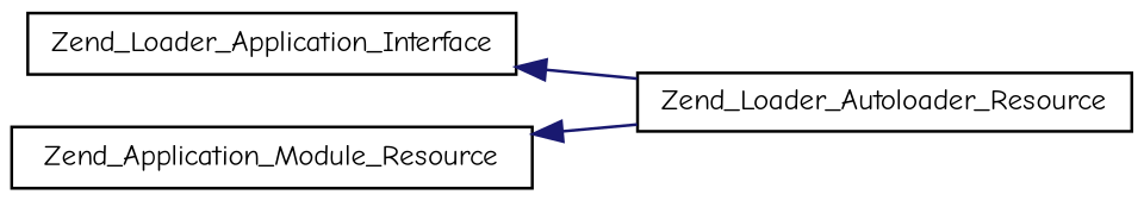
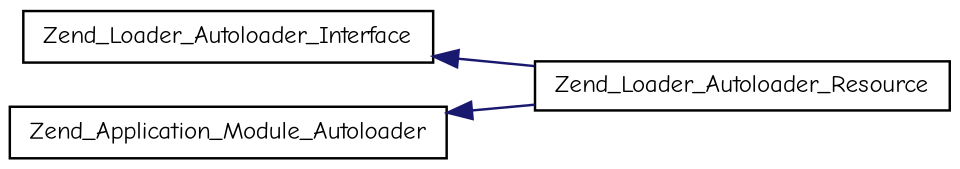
  digraph {
    fontname="Comic Neue"
    rankdir=LR
    node [color=black fillcolor=white fontname="Comic Neue" fontsize=10 shape=record style=filled]
    edge [color=midnightblue dir=back fontname="Comic Neue" fontsize=10 labelfontname=Helvetica labelfontsize=10 style=solid]
-   n1 [height=0.2 label=Zend_Loader_Application_Interface width=0.4]
+   n1 [height=0.2 label=Zend_Loader_Autoloader_Interface width=0.4]
    n2 [height=0.2 label=Zend_Loader_Autoloader_Resource width=0.4]
-   n3 [height=0.2 label=Zend_Application_Module_Resource width=0.4]
+   n3 [height=0.2 label=Zend_Application_Module_Autoloader width=0.4]
    n1 -> n2
    n3 -> n2
  }
